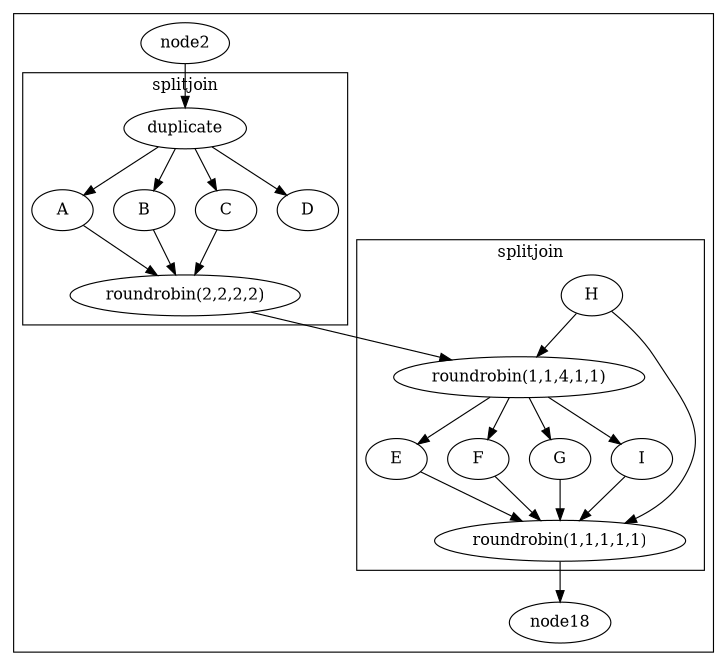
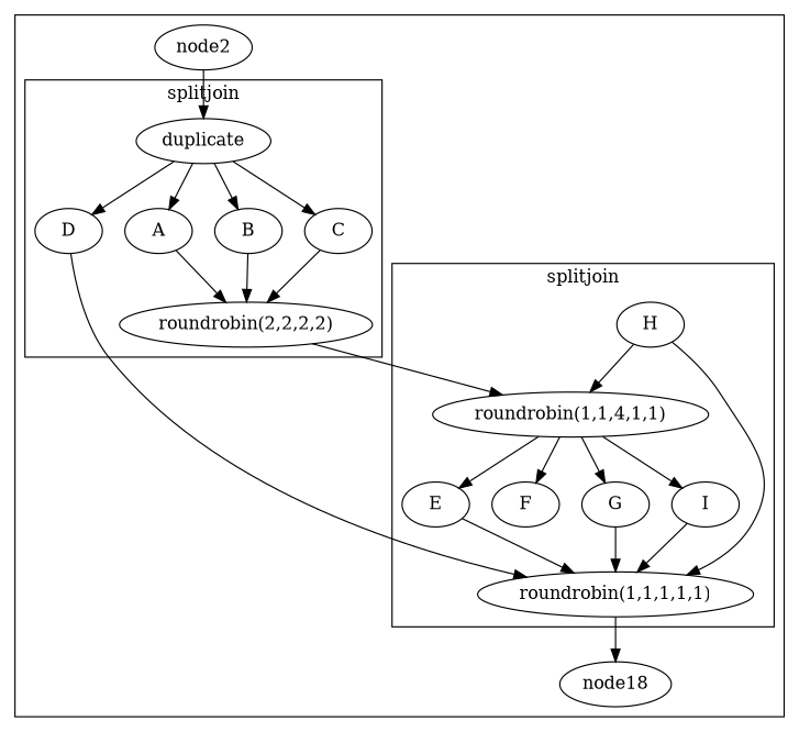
  digraph {
    n1 [label=duplicate]
    n2 [label=A]
    n3 [label=B]
    n4 [label=C]
    n5 [label=D]
    n6 [label="roundrobin(2,2,2,2)"]
    n7 [label="roundrobin(1,1,4,1,1)"]
    n8 [label=E]
    n9 [label=F]
    n10 [label=G]
    n11 [label=H]
    n12 [label=I]
    n13 [label="roundrobin(1,1,1,1,1)"]
    node2
    node18
    subgraph cluster_1 {
      node2
      node18
      subgraph cluster_2 {
        label=splitjoin
        n1
        n2
        n3
        n4
        n5
        n6
      }
      subgraph cluster_3 {
        label=splitjoin
        n7
        n8
        n9
        n10
        n11
        n12
        n13
      }
    }
    n1 -> n2
    n1 -> n3
    n1 -> n4
    n1 -> n5
    n2 -> n6
    n3 -> n6
    n4 -> n6
    n6 -> n7
    n7 -> n8
    n7 -> n9
    n7 -> n10
    n7 -> n12
    n8 -> n13
-   n9 -> n13
+   n5 -> n13
    n10 -> n13
    n11 -> n7
    n11 -> n13
    n12 -> n13
    n13 -> node18
    node2 -> n1
  }
